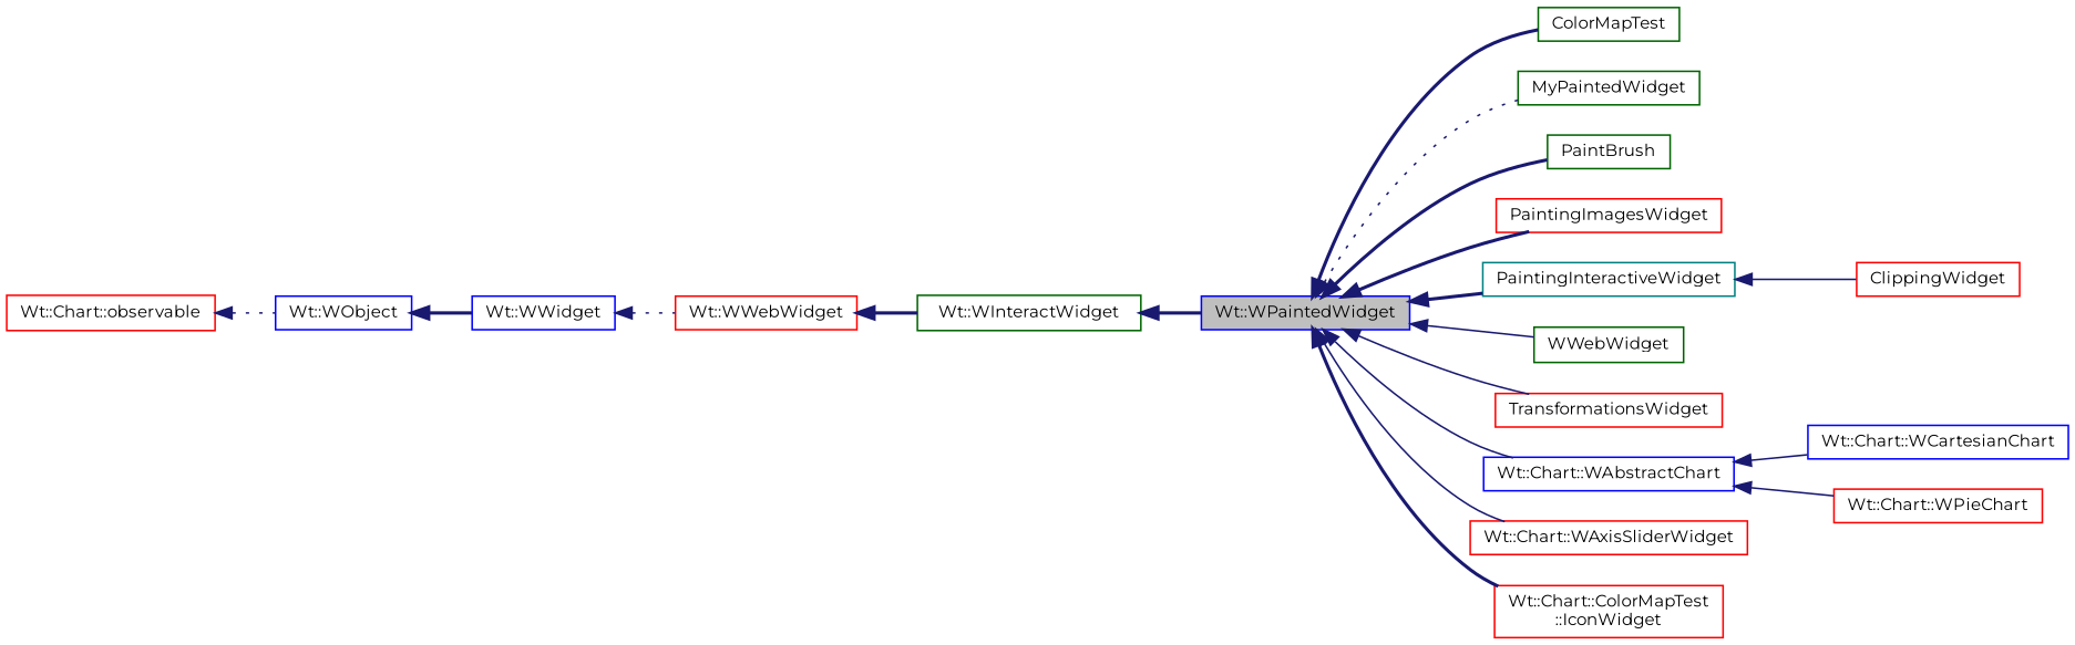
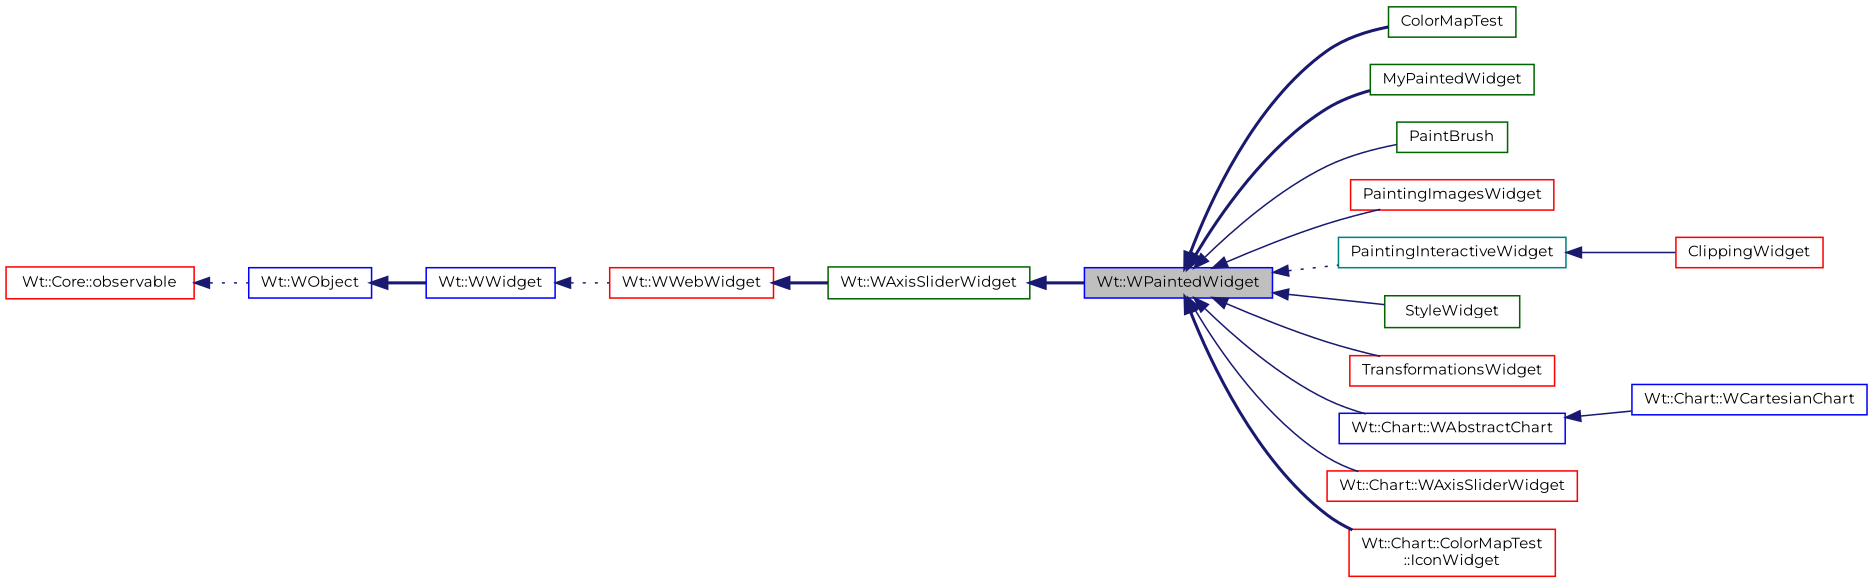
  digraph {
    fontname=Montserrat
    rankdir=LR
    node [color=red fillcolor=white fontname=Montserrat fontsize=10 shape=record style=filled]
    edge [color=midnightblue dir=back fontname=Montserrat fontsize=10 labelfontname=Helvetica labelfontsize=10 style=solid]
    n1 [color=blue fillcolor=grey75 fontcolor=black height=0.2 label="Wt::WPaintedWidget" width=0.4]
    n2 [color=darkgreen height=0.2 label=ColorMapTest width=0.4]
    n3 [color=darkgreen height=0.2 label=MyPaintedWidget width=0.4]
    n4 [color=darkgreen height=0.2 label=PaintBrush width=0.4]
    n5 [height=0.2 label=PaintingImagesWidget width=0.4]
    n6 [color=teal height=0.2 label=PaintingInteractiveWidget width=0.4]
-   n7 [color=darkgreen height=0.2 label=WWebWidget width=0.4]
+   n7 [color=darkgreen height=0.2 label=StyleWidget width=0.4]
    n8 [height=0.2 label=TransformationsWidget width=0.4]
    n9 [color=blue height=0.2 label="Wt::Chart::WAbstractChart" width=0.4]
    n10 [height=0.2 label="Wt::Chart::WAxisSliderWidget" width=0.4]
    n11 [height=0.2 label="Wt::Chart::ColorMapTest\l::IconWidget" width=0.4]
    n12 [height=0.2 label=ClippingWidget width=0.4]
    n13 [color=blue height=0.2 label="Wt::Chart::WCartesianChart" width=0.4]
-   n14 [height=0.2 label="Wt::Chart::WPieChart" width=0.4]
-   n15 [color=darkgreen height=0.2 label="Wt::WInteractWidget" width=0.4]
+   n15 [color=darkgreen height=0.2 label="Wt::WAxisSliderWidget" width=0.4]
    n16 [height=0.2 label="Wt::WWebWidget" width=0.4]
    n17 [color=blue height=0.2 label="Wt::WWidget" width=0.4]
    n18 [color=blue height=0.2 label="Wt::WObject" width=0.4]
-   n19 [height=0.2 label="Wt::Chart::observable" width=0.4]
+   n19 [height=0.2 label="Wt::Core::observable" width=0.4]
    n1 -> n2 [style=bold]
-   n1 -> n3 [style=dotted]
-   n1 -> n4 [style=bold]
-   n1 -> n5 [style=bold]
-   n1 -> n6 [style=bold]
+   n1 -> n3 [style=bold]
+   n1 -> n4
+   n1 -> n5
+   n1 -> n6 [style=dotted]
    n1 -> n7
    n1 -> n8
    n1 -> n9
    n1 -> n10
    n1 -> n11 [style=bold]
    n6 -> n12
    n9 -> n13
-   n9 -> n14
    n15 -> n1 [style=bold]
    n16 -> n15 [style=bold]
    n17 -> n16 [style=dotted]
    n18 -> n17 [style=bold]
    n19 -> n18 [style=dotted]
  }
